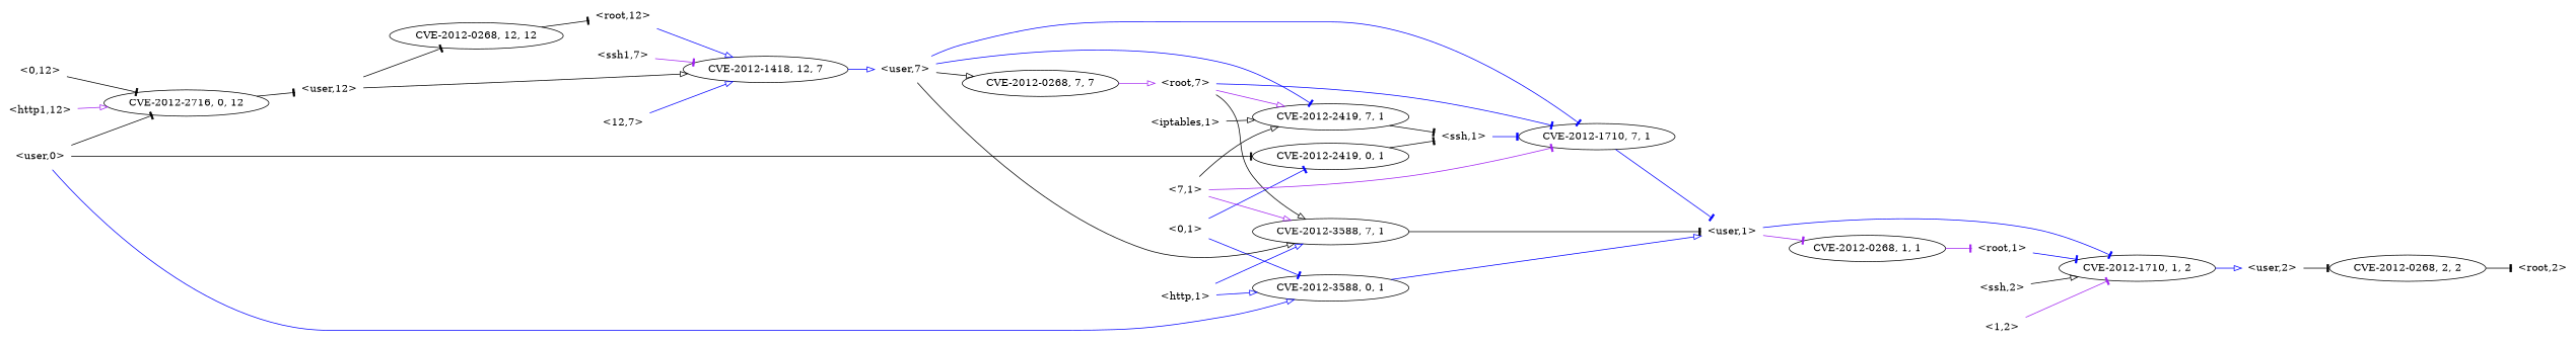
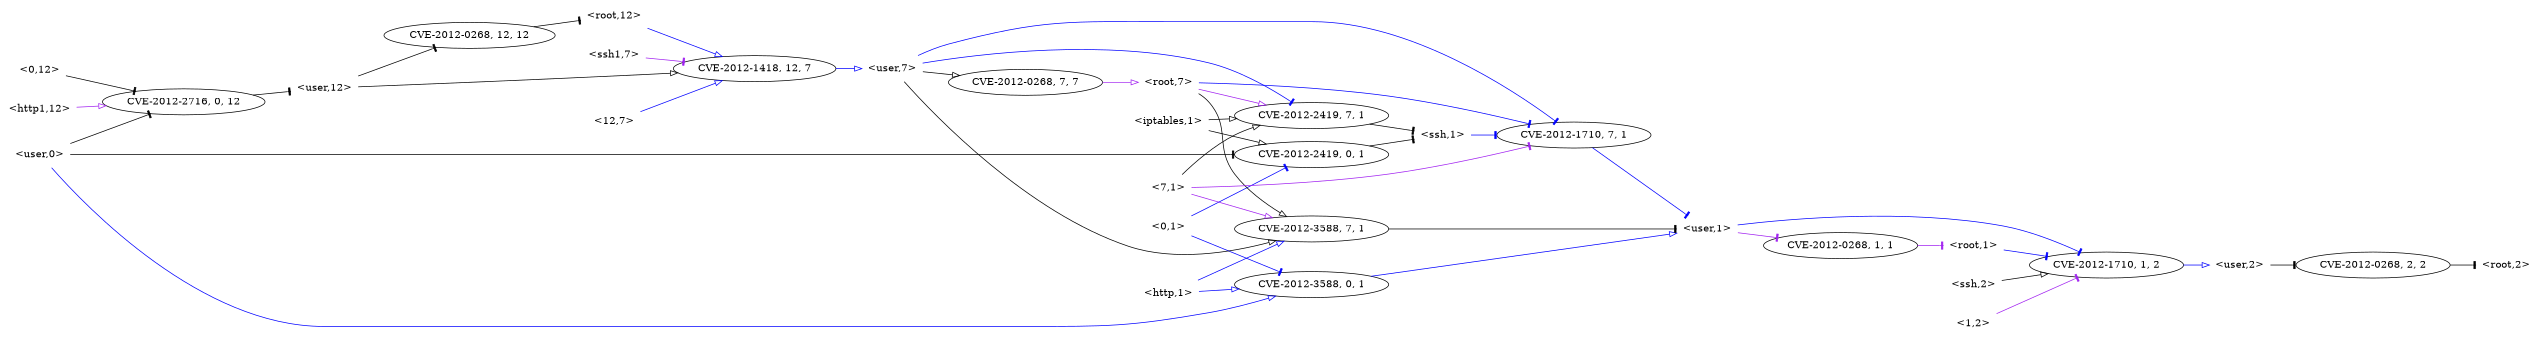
  strict digraph {
    rankdir=LR
    node [shape=plaintext]
    edge [arrowhead=tee color=black]
    n1 [height=0.5 label=<CVE-2012-2419, 7, 1> width=2.4499 shape=""]
    "<ssh,1>" [color=black height=0.5 width=0.84028]
    n3 [height=0.5 label=<CVE-2012-1710, 7, 1> width=2.4499 shape=""]
    "<user,1>" [color=blue height=0.5 width=0.91667]
    n5 [height=0.5 label=<CVE-2012-1710, 1, 2> width=2.4499 shape=""]
    n6 [height=0.5 label=<CVE-2012-0268, 1, 1> width=2.4499 shape=""]
    "<0,1>" [color=gray40 height=0.5 width=0.75]
    n8 [height=0.5 label=<CVE-2012-3588, 0, 1> width=2.4499 shape=""]
    n9 [height=0.5 label=<CVE-2012-2419, 0, 1> width=2.4499 shape=""]
    "<user,2>" [color=black height=0.5 width=0.91667]
    "<root,1>" [color=black height=0.5 width=0.89583]
    "<root,7>" [color=gray40 height=0.5 width=0.89583]
    n13 [height=0.5 label=<CVE-2012-3588, 7, 1> width=2.4499 shape=""]
    "<http,1>" [color=blue height=0.5 width=0.89583]
    "<user,7>" [color=gray40 height=0.5 width=0.91667]
    n16 [height=0.5 label=<CVE-2012-0268, 7, 7> width=2.4499 shape=""]
    n17 [height=0.5 label=<CVE-2012-2716, 0, 12> width=2.5686 shape=""]
    "<user,12>" [color=gray40 height=0.5 width=1.0069]
    n19 [height=0.5 label=<CVE-2012-0268, 12, 12> width=2.7013 shape=""]
    n20 [height=0.5 label=<CVE-2012-1418, 12, 7> width=2.5686 shape=""]
    "<root,12>" [color=black height=0.5 width=1]
    "<iptables,1>" [color=black height=0.5 width=1.1944]
    n23 [height=0.5 label=<CVE-2012-0268, 2, 2> width=2.4499 shape=""]
    "<root,2>" [color=black height=0.5 width=0.89583]
    "<7,1>" [color=black height=0.5 width=0.75]
    "<12,7>" [color=blue height=0.5 width=0.78472]
    "<ssh,2>" [color=blue height=0.5 width=0.84028]
    "<http1,12>" [color=blue height=0.5 width=1.0833]
    "<ssh1,7>" [color=blue height=0.5 width=0.94444]
    "<user,0>" [color=black height=0.5 width=0.91667]
    "<1,2>" [color=black height=0.5 width=0.75]
    "<0,12>" [color=black height=0.5 width=0.78472]
    n1 -> "<ssh,1>"
    "<ssh,1>" -> n3 [color=blue]
    n3 -> "<user,1>" [color=blue]
    "<user,1>" -> n5 [color=blue]
    "<user,1>" -> n6 [color=purple]
    n5 -> "<user,2>" [arrowhead=onormal color=blue]
    n6 -> "<root,1>" [color=purple]
    "<0,1>" -> n8 [color=blue]
    "<0,1>" -> n9 [color=blue]
    n8 -> "<user,1>" [arrowhead=onormal color=blue]
    n9 -> "<ssh,1>"
    "<user,2>" -> n23
    "<root,1>" -> n5 [color=blue]
    "<root,7>" -> n1 [arrowhead=onormal color=purple]
    "<root,7>" -> n3 [color=blue]
    "<root,7>" -> n13 [arrowhead=onormal]
    n13 -> "<user,1>"
    "<http,1>" -> n8 [arrowhead=onormal color=blue]
    "<http,1>" -> n13 [arrowhead=onormal color=blue]
    "<user,7>" -> n1 [color=blue]
    "<user,7>" -> n3 [color=blue]
    "<user,7>" -> n13 [arrowhead=onormal]
    "<user,7>" -> n16 [arrowhead=onormal]
    n16 -> "<root,7>" [arrowhead=onormal color=purple]
    n17 -> "<user,12>"
    "<user,12>" -> n19
    "<user,12>" -> n20 [arrowhead=onormal]
    n19 -> "<root,12>"
    n20 -> "<user,7>" [arrowhead=onormal color=blue]
    "<root,12>" -> n20 [arrowhead=onormal color=blue]
    "<iptables,1>" -> n1 [arrowhead=onormal]
+   "<iptables,1>" -> n9 [arrowhead=onormal]
    n23 -> "<root,2>"
    "<7,1>" -> n1 [arrowhead=onormal]
    "<7,1>" -> n3 [color=purple]
    "<7,1>" -> n13 [arrowhead=onormal color=purple]
    "<12,7>" -> n20 [arrowhead=onormal color=blue]
    "<ssh,2>" -> n5 [arrowhead=onormal]
    "<http1,12>" -> n17 [arrowhead=onormal color=purple]
    "<ssh1,7>" -> n20 [color=purple]
    "<user,0>" -> n8 [arrowhead=onormal color=blue]
    "<user,0>" -> n9
    "<user,0>" -> n17
    "<1,2>" -> n5 [color=purple]
    "<0,12>" -> n17
  }
